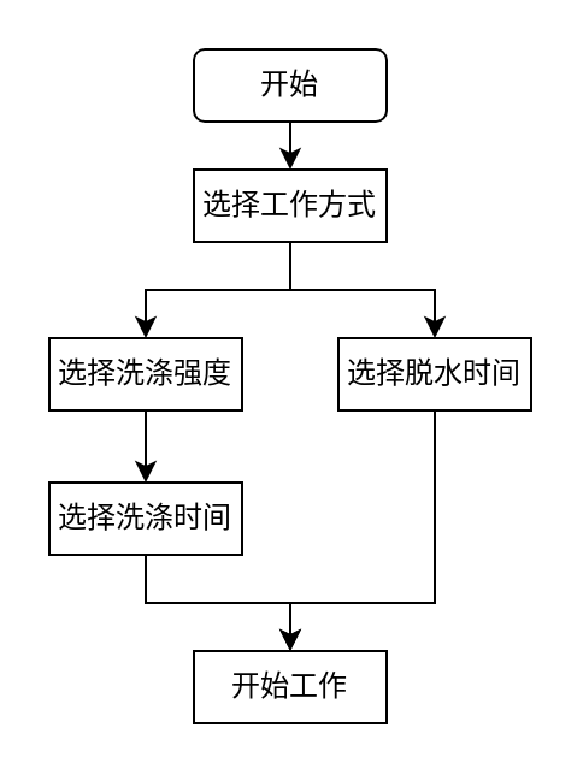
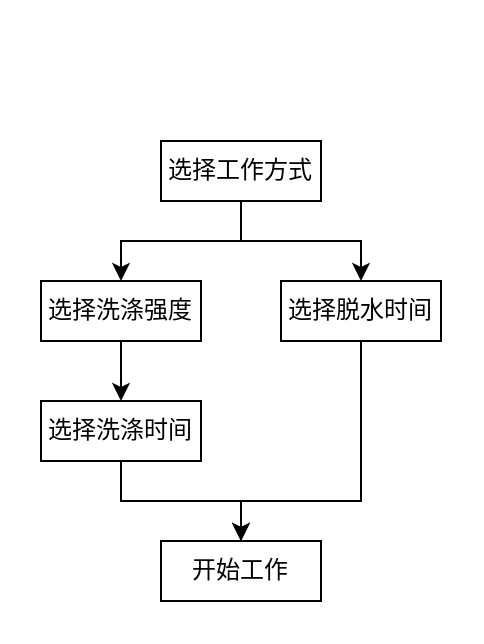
  <mxCell id="0" />
  <mxCell id="1" parent="0" />
- <mxCell id="2" style="edgeStyle=orthogonalEdgeStyle;rounded=0;orthogonalLoop=1;jettySize=auto;html=1;exitX=0.5;exitY=1;exitDx=0;exitDy=0;entryX=0.5;entryY=0;entryDx=0;entryDy=0;" edge="1" parent="1" source="3" target="6"><mxGeometry relative="1" as="geometry" /></mxCell>
- <mxCell id="3" value="开始" style="rounded=1;whiteSpace=wrap;html=1;" vertex="1" parent="1"><mxGeometry x="80" y="20" width="80" height="30" as="geometry" /></mxCell>
  <mxCell id="4" style="edgeStyle=orthogonalEdgeStyle;rounded=0;orthogonalLoop=1;jettySize=auto;html=1;exitX=0.5;exitY=1;exitDx=0;exitDy=0;entryX=0.5;entryY=0;entryDx=0;entryDy=0;" edge="1" parent="1" source="6" target="12"><mxGeometry relative="1" as="geometry" /></mxCell>
  <mxCell id="5" style="edgeStyle=orthogonalEdgeStyle;rounded=0;orthogonalLoop=1;jettySize=auto;html=1;exitX=0.5;exitY=1;exitDx=0;exitDy=0;" edge="1" parent="1" source="6" target="10"><mxGeometry relative="1" as="geometry" /></mxCell>
  <mxCell id="6" value="选择工作方式" style="rounded=0;whiteSpace=wrap;html=1;flipH=0;" vertex="1" parent="1"><mxGeometry x="80" y="70" width="80" height="30" as="geometry" /></mxCell>
  <mxCell id="7" style="edgeStyle=orthogonalEdgeStyle;rounded=0;orthogonalLoop=1;jettySize=auto;html=1;exitX=0.5;exitY=1;exitDx=0;exitDy=0;entryX=0.5;entryY=0;entryDx=0;entryDy=0;" edge="1" parent="1" source="8" target="13"><mxGeometry relative="1" as="geometry" /></mxCell>
  <mxCell id="8" value="选择洗涤时间" style="rounded=0;whiteSpace=wrap;html=1;" vertex="1" parent="1"><mxGeometry x="20" y="200" width="80" height="30" as="geometry" /></mxCell>
  <mxCell id="9" style="edgeStyle=orthogonalEdgeStyle;rounded=0;orthogonalLoop=1;jettySize=auto;html=1;exitX=0.5;exitY=1;exitDx=0;exitDy=0;entryX=0.5;entryY=0;entryDx=0;entryDy=0;" edge="1" parent="1" source="10" target="8"><mxGeometry relative="1" as="geometry" /></mxCell>
  <mxCell id="10" value="选择洗涤强度" style="rounded=0;whiteSpace=wrap;html=1;flipH=0;" vertex="1" parent="1"><mxGeometry x="20" y="140" width="80" height="30" as="geometry" /></mxCell>
  <mxCell id="11" style="edgeStyle=orthogonalEdgeStyle;rounded=0;orthogonalLoop=1;jettySize=auto;html=1;exitX=0.5;exitY=1;exitDx=0;exitDy=0;entryX=0.5;entryY=0;entryDx=0;entryDy=0;" edge="1" parent="1" source="12" target="13"><mxGeometry relative="1" as="geometry"><Array as="points"><mxPoint x="180" y="250" /><mxPoint x="120" y="250" /></Array></mxGeometry></mxCell>
  <mxCell id="12" value="选择脱水时间" style="rounded=0;whiteSpace=wrap;html=1;flipH=0;" vertex="1" parent="1"><mxGeometry x="140" y="140" width="80" height="30" as="geometry" /></mxCell>
  <mxCell id="13" value="开始工作" style="rounded=0;whiteSpace=wrap;html=1;" vertex="1" parent="1"><mxGeometry x="80" y="270" width="80" height="30" as="geometry" /></mxCell>
